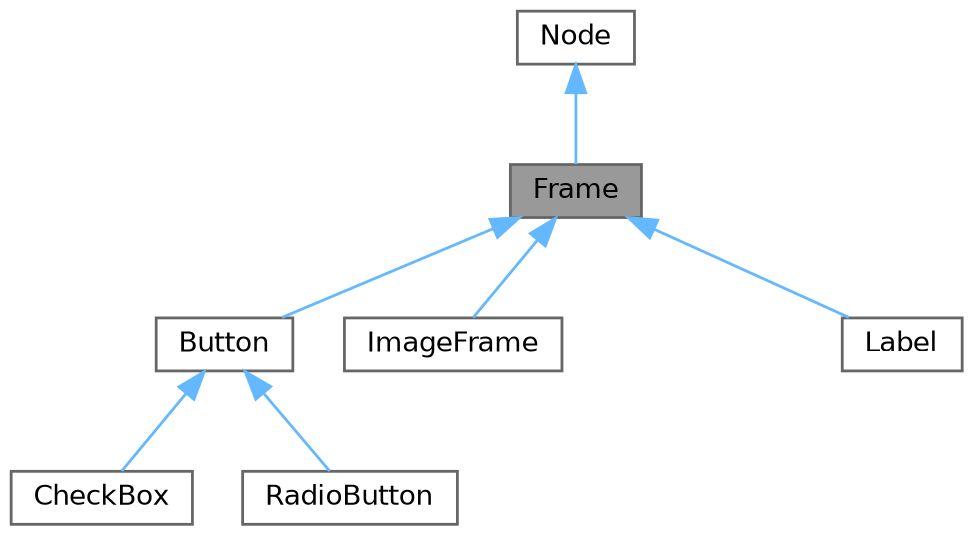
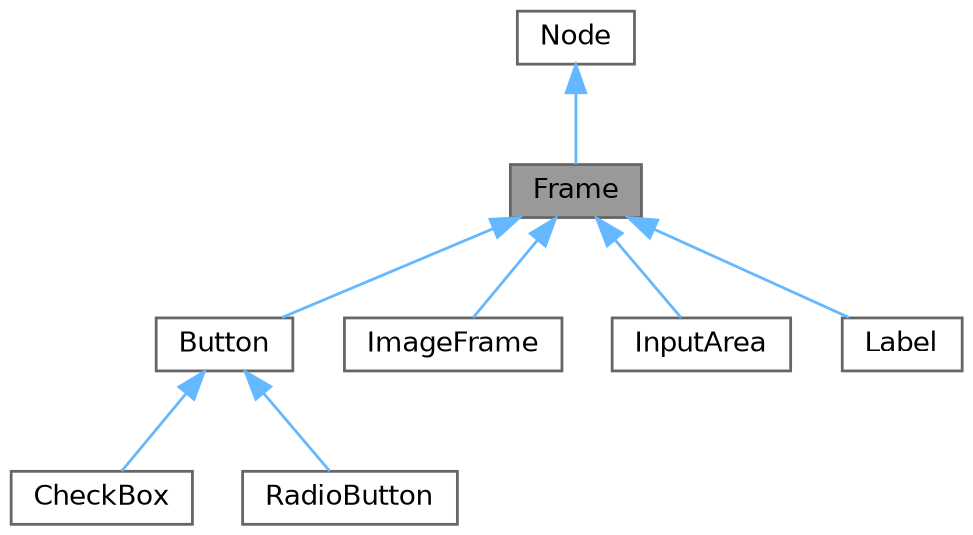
  digraph {
    node [color=gray40 fillcolor=white fontname=Helvetica fontsize=10 shape=box style=filled]
    edge [color=steelblue1 dir=back fontname=Helvetica fontsize=10 labelfontname=Helvetica labelfontsize=10 style=solid]
    n1 [fillcolor=grey60 fontcolor=black height=0.2 label=Frame width=0.4]
    n2 [height=0.2 label=Button width=0.4]
    n3 [height=0.2 label=ImageFrame width=0.4]
+   n4 [height=0.2 label=InputArea width=0.4]
    n5 [height=0.2 label=Label width=0.4]
    n6 [height=0.2 label=CheckBox width=0.4]
    n7 [height=0.2 label=RadioButton width=0.4]
    n8 [height=0.2 label="Node" width=0.4]
    n1 -> n2
    n1 -> n3
+   n1 -> n4
    n1 -> n5
    n2 -> n6
    n2 -> n7
    n8 -> n1
  }
